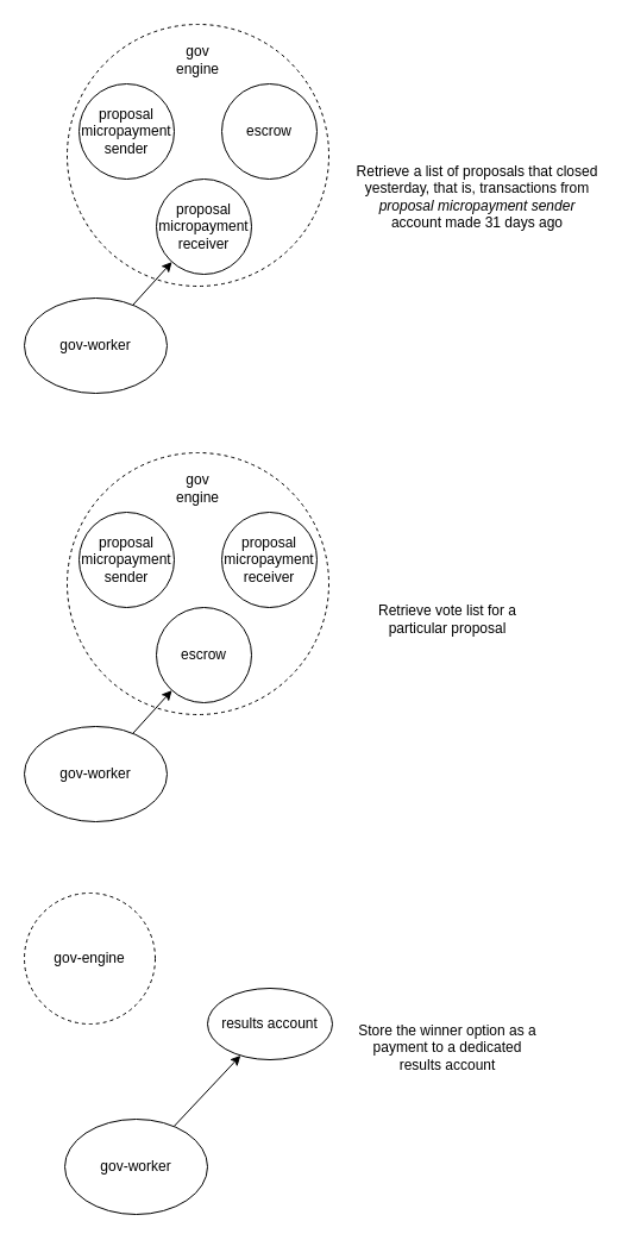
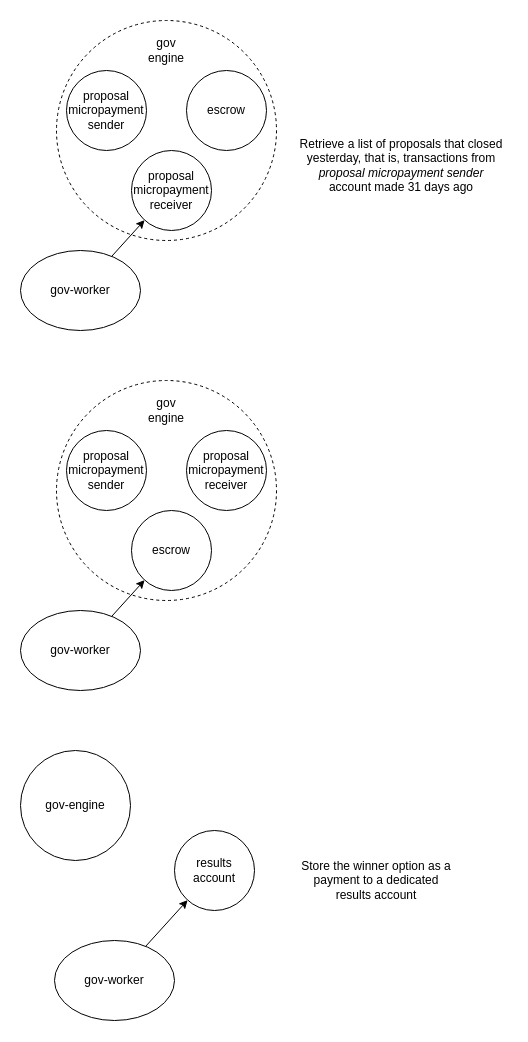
  <mxCell id="0" />
  <mxCell id="1" parent="0" />
  <mxCell id="2" value="" style="ellipse;whiteSpace=wrap;html=1;aspect=fixed;fillColor=none;dashed=1;" parent="1" vertex="1"><mxGeometry x="56" y="20" width="220" height="220" as="geometry" /></mxCell>
  <mxCell id="3" value="proposal micropayment receiver" style="ellipse;whiteSpace=wrap;html=1;aspect=fixed;fillColor=none;" parent="1" vertex="1"><mxGeometry x="131" y="150" width="80" height="80" as="geometry" /></mxCell>
  <mxCell id="4" style="rounded=0;orthogonalLoop=1;jettySize=auto;html=1;" parent="1" source="5" target="3" edge="1"><mxGeometry relative="1" as="geometry" /></mxCell>
  <mxCell id="5" value="gov-worker" style="ellipse;whiteSpace=wrap;html=1;" parent="1" vertex="1"><mxGeometry x="20" y="250" width="120" height="80" as="geometry" /></mxCell>
  <mxCell id="6" value="proposal micropayment sender" style="ellipse;whiteSpace=wrap;html=1;aspect=fixed;fillColor=none;" parent="1" vertex="1"><mxGeometry x="66" y="70" width="80" height="80" as="geometry" /></mxCell>
  <mxCell id="7" value="gov engine" style="text;html=1;strokeColor=none;fillColor=none;align=center;verticalAlign=middle;whiteSpace=wrap;rounded=0;" parent="1" vertex="1"><mxGeometry x="146" y="40" width="40" height="20" as="geometry" /></mxCell>
  <mxCell id="8" value="Retrieve a list of proposals that closed yesterday, that is, transactions from &lt;i&gt;proposal micropayment sender&lt;/i&gt; account made 31 days ago" style="text;html=1;strokeColor=none;fillColor=none;align=center;verticalAlign=middle;whiteSpace=wrap;rounded=0;" parent="1" vertex="1"><mxGeometry x="296" y="130" width="210" height="70" as="geometry" /></mxCell>
  <mxCell id="9" value="escrow" style="ellipse;whiteSpace=wrap;html=1;aspect=fixed;fillColor=none;" parent="1" vertex="1"><mxGeometry x="186" y="70" width="80" height="80" as="geometry" /></mxCell>
  <mxCell id="10" value="" style="ellipse;whiteSpace=wrap;html=1;aspect=fixed;fillColor=none;dashed=1;" parent="1" vertex="1"><mxGeometry x="56" y="380" width="220" height="220" as="geometry" /></mxCell>
  <mxCell id="11" value="escrow" style="ellipse;whiteSpace=wrap;html=1;aspect=fixed;fillColor=none;" parent="1" vertex="1"><mxGeometry x="131" y="510" width="80" height="80" as="geometry" /></mxCell>
  <mxCell id="12" style="rounded=0;orthogonalLoop=1;jettySize=auto;html=1;" parent="1" source="13" target="11" edge="1"><mxGeometry relative="1" as="geometry" /></mxCell>
  <mxCell id="13" value="gov-worker" style="ellipse;whiteSpace=wrap;html=1;" parent="1" vertex="1"><mxGeometry x="20" y="610" width="120" height="80" as="geometry" /></mxCell>
  <mxCell id="14" value="proposal micropayment sender" style="ellipse;whiteSpace=wrap;html=1;aspect=fixed;fillColor=none;" parent="1" vertex="1"><mxGeometry x="66" y="430" width="80" height="80" as="geometry" /></mxCell>
  <mxCell id="15" value="gov engine" style="text;html=1;strokeColor=none;fillColor=none;align=center;verticalAlign=middle;whiteSpace=wrap;rounded=0;" parent="1" vertex="1"><mxGeometry x="146" y="400" width="40" height="20" as="geometry" /></mxCell>
- <mxCell id="16" value="Retrieve vote list for a particular proposal" style="text;html=1;strokeColor=none;fillColor=none;align=center;verticalAlign=middle;whiteSpace=wrap;rounded=0;" parent="1" vertex="1"><mxGeometry x="296" y="460" width="160" height="120" as="geometry" /></mxCell>
  <mxCell id="17" value="proposal micropayment receiver" style="ellipse;whiteSpace=wrap;html=1;aspect=fixed;fillColor=none;" parent="1" vertex="1"><mxGeometry x="186" y="430" width="80" height="80" as="geometry" /></mxCell>
- <mxCell id="18" value="gov-engine" style="ellipse;whiteSpace=wrap;html=1;aspect=fixed;fillColor=none;dashed=1;" parent="1" vertex="1"><mxGeometry x="20" y="750" width="110" height="110" as="geometry" /></mxCell>
+ <mxCell id="18" value="gov-engine" style="ellipse;whiteSpace=wrap;html=1;aspect=fixed;fillColor=none;dashed=0;" parent="1" vertex="1"><mxGeometry x="20" y="750" width="110" height="110" as="geometry" /></mxCell>
  <mxCell id="19" style="rounded=0;orthogonalLoop=1;jettySize=auto;html=1;" parent="1" source="20" target="22" edge="1"><mxGeometry relative="1" as="geometry"><mxPoint x="174.831" y="877.222" as="targetPoint" /></mxGeometry></mxCell>
  <mxCell id="20" value="gov-worker" style="ellipse;whiteSpace=wrap;html=1;" parent="1" vertex="1"><mxGeometry x="54" y="940" width="120" height="80" as="geometry" /></mxCell>
  <mxCell id="21" value="Store the&amp;nbsp;winner option as a payment to a dedicated results account" style="text;html=1;strokeColor=none;fillColor=none;align=center;verticalAlign=middle;whiteSpace=wrap;rounded=0;" parent="1" vertex="1"><mxGeometry x="296" y="820" width="160" height="120" as="geometry" /></mxCell>
- <mxCell id="22" value="results account" style="ellipse;whiteSpace=wrap;html=1;aspect=fixed;fillColor=none;" parent="1" vertex="1"><mxGeometry x="174" y="830" width="105" height="60" as="geometry" /></mxCell>
+ <mxCell id="22" value="results account" style="ellipse;whiteSpace=wrap;html=1;aspect=fixed;fillColor=none;" parent="1" vertex="1"><mxGeometry x="174" y="830" width="80" height="80" as="geometry" /></mxCell>
